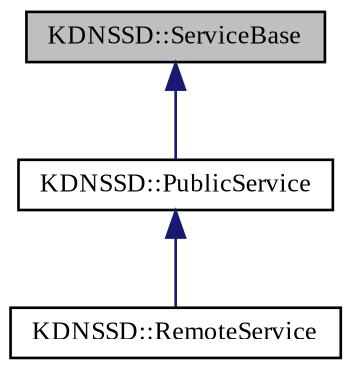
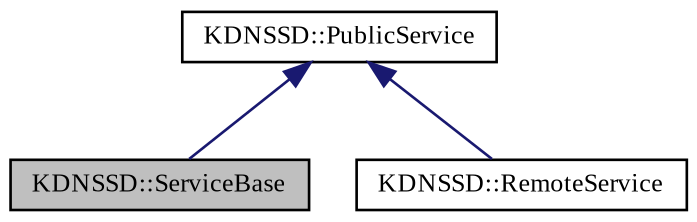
  digraph {
    fontname="Liberation Serif"
    node [color=black fillcolor=white fontname="Liberation Serif" fontsize=10 shape=record style=filled]
    edge [color=midnightblue dir=back fontname="Liberation Serif" fontsize=10 labelfontname=Helvetica labelfontsize=10 style=solid]
    n1 [fillcolor=grey75 fontcolor=black height=0.2 label="KDNSSD::ServiceBase" width=0.4]
    n2 [height=0.2 label="KDNSSD::PublicService" width=0.4]
    n3 [height=0.2 label="KDNSSD::RemoteService" width=0.4]
-   n1 -> n2
+   n2 -> n1
    n2 -> n3
  }
